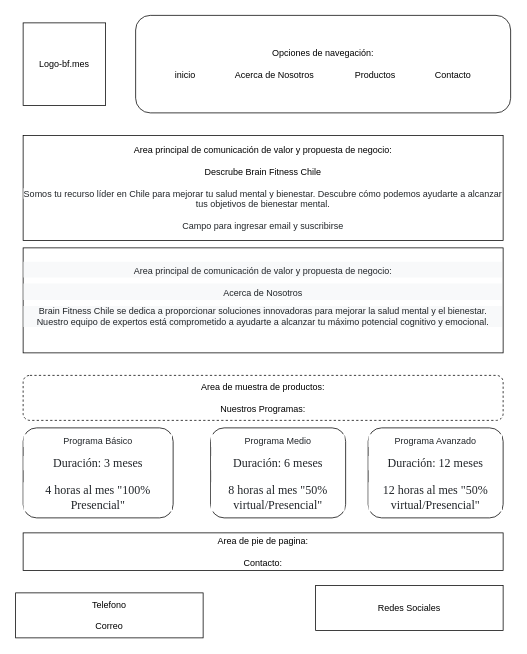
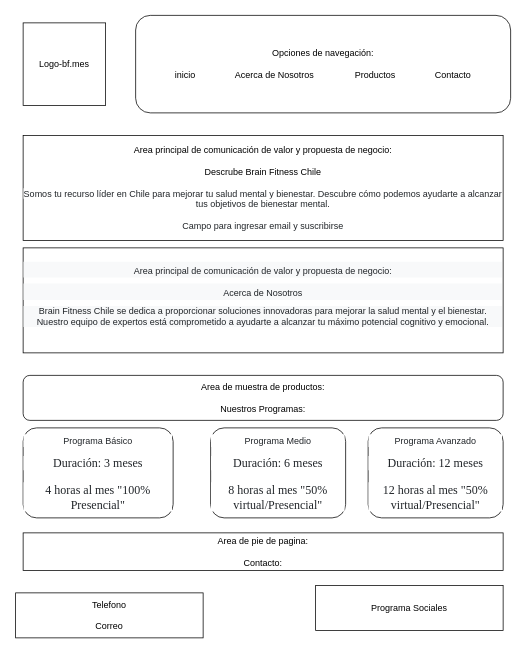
  <mxCell id="0" />
  <mxCell id="1" parent="0" />
  <mxCell id="2" value="Logo-bf.mes" style="whiteSpace=wrap;html=1;aspect=fixed;" parent="1" vertex="1"><mxGeometry x="30" y="30" width="110" height="110" as="geometry" /></mxCell>
  <mxCell id="3" value="Opciones de navegación:&lt;div&gt;&lt;br&gt;&lt;div&gt;inicio&lt;span style=&quot;white-space: pre;&quot;&gt;&#09;&lt;/span&gt;&lt;span style=&quot;white-space: pre;&quot;&gt;&#09;&lt;/span&gt;&lt;span style=&quot;background-color: initial;&quot;&gt;Acerca de Nosotros&lt;span style=&quot;white-space: pre;&quot;&gt;&#09;&lt;/span&gt;&lt;span style=&quot;white-space: pre;&quot;&gt;&#09;&lt;/span&gt;&lt;/span&gt;&lt;span style=&quot;background-color: initial;&quot;&gt;Productos&lt;span style=&quot;white-space: pre;&quot;&gt;&#09;&lt;/span&gt;&lt;span style=&quot;white-space: pre;&quot;&gt;&#09;&lt;/span&gt;&lt;/span&gt;&lt;span style=&quot;background-color: initial;&quot;&gt;Contacto&lt;/span&gt;&lt;/div&gt;&lt;/div&gt;" style="rounded=1;whiteSpace=wrap;html=1;" vertex="1" parent="1"><mxGeometry x="180" y="20" width="500" height="130" as="geometry" /></mxCell>
  <mxCell id="4" style="edgeStyle=orthogonalEdgeStyle;rounded=0;orthogonalLoop=1;jettySize=auto;html=1;exitX=0.5;exitY=1;exitDx=0;exitDy=0;" edge="1" parent="1" source="3" target="3"><mxGeometry relative="1" as="geometry" /></mxCell>
  <mxCell id="5" value="Area principal de comunicación de valor y propuesta de negocio:&lt;div&gt;&lt;br&gt;&lt;/div&gt;&lt;div&gt;Descrube Brain Fitness Chile&lt;/div&gt;&lt;div&gt;&lt;br&gt;&lt;/div&gt;&lt;div&gt;&lt;span style=&quot;color: rgb(33, 37, 41); background-color: rgb(255, 255, 255);&quot;&gt;&lt;font style=&quot;font-size: 12px;&quot; face=&quot;Helvetica&quot;&gt;Somos tu recurso líder en Chile para mejorar tu salud mental y bienestar. Descubre cómo podemos ayudarte a alcanzar tus objetivos de bienestar mental.&lt;/font&gt;&lt;/span&gt;&lt;br&gt;&lt;/div&gt;&lt;div&gt;&lt;span style=&quot;color: rgb(33, 37, 41); background-color: rgb(255, 255, 255);&quot;&gt;&lt;font style=&quot;font-size: 12px;&quot; face=&quot;Helvetica&quot;&gt;&lt;br&gt;&lt;/font&gt;&lt;/span&gt;&lt;/div&gt;&lt;div&gt;&lt;span style=&quot;color: rgb(33, 37, 41); background-color: rgb(255, 255, 255);&quot;&gt;&lt;font style=&quot;font-size: 12px;&quot; face=&quot;Helvetica&quot;&gt;Campo para ingresar email y suscribirse&lt;/font&gt;&lt;/span&gt;&lt;/div&gt;" style="rounded=0;whiteSpace=wrap;html=1;" vertex="1" parent="1"><mxGeometry x="30" y="180" width="640" height="140" as="geometry" /></mxCell>
  <mxCell id="6" value="&lt;h2 style=&quot;box-sizing: border-box; margin-top: 0px; margin-bottom: 0.5rem; font-weight: 500; line-height: 1.2; color: rgb(33, 37, 41); background-color: rgb(248, 249, 250);&quot; class=&quot;text-center&quot;&gt;&lt;font style=&quot;font-size: 12px;&quot;&gt;Area principal de comunicación de valor y propuesta de negocio:&lt;/font&gt;&lt;/h2&gt;&lt;h2 style=&quot;box-sizing: border-box; margin-top: 0px; margin-bottom: 0.5rem; font-weight: 500; line-height: 1.2; color: rgb(33, 37, 41); background-color: rgb(248, 249, 250);&quot; class=&quot;text-center&quot;&gt;&lt;font style=&quot;font-size: 12px;&quot;&gt;Acerca de Nosotros&lt;/font&gt;&lt;/h2&gt;&lt;p style=&quot;box-sizing: border-box; margin-top: 0px; margin-bottom: 1rem; color: rgb(33, 37, 41); background-color: rgb(248, 249, 250);&quot;&gt;&lt;font style=&quot;font-size: 12px;&quot;&gt;Brain Fitness Chile se dedica a proporcionar soluciones innovadoras para mejorar la salud mental y el bienestar. Nuestro equipo de expertos está comprometido a ayudarte a alcanzar tu máximo potencial cognitivo y emocional.&lt;/font&gt;&lt;/p&gt;" style="rounded=0;whiteSpace=wrap;html=1;align=center;" vertex="1" parent="1"><mxGeometry x="30" y="330" width="640" height="140" as="geometry" /></mxCell>
  <mxCell id="7" value="&lt;h3 style=&quot;box-sizing: border-box; margin-top: 0px; margin-bottom: 0.75rem; font-weight: 500; line-height: 1.2; color: rgb(33, 37, 41); background-color: rgb(255, 255, 255);&quot; class=&quot;card-title&quot;&gt;&lt;font face=&quot;Helvetica&quot; style=&quot;font-size: 12px;&quot;&gt;Programa Básico&lt;/font&gt;&lt;/h3&gt;&lt;p style=&quot;box-sizing: border-box; margin-top: 0px; margin-bottom: 1rem; color: rgb(33, 37, 41); background-color: rgb(255, 255, 255);&quot; class=&quot;card-text&quot;&gt;&lt;font face=&quot;E2wlKxi7Jj3HcnsVgRH9&quot; size=&quot;3&quot;&gt;Duración: 3 meses&lt;/font&gt;&lt;/p&gt;&lt;p style=&quot;box-sizing: border-box; margin-top: 0px; margin-bottom: 0px; color: rgb(33, 37, 41); background-color: rgb(255, 255, 255);&quot; class=&quot;card-text&quot;&gt;&lt;font face=&quot;E2wlKxi7Jj3HcnsVgRH9&quot; style=&quot;&quot; size=&quot;3&quot;&gt;4 horas al mes &quot;100% Presencial&quot;&lt;/font&gt;&lt;/p&gt;" style="rounded=1;whiteSpace=wrap;html=1;align=center;" vertex="1" parent="1"><mxGeometry x="30" y="570" width="200" height="120" as="geometry" /></mxCell>
  <mxCell id="8" value="&lt;h3 style=&quot;box-sizing: border-box; margin-top: 0px; margin-bottom: 0.75rem; font-weight: 500; line-height: 1.2; color: rgb(33, 37, 41); background-color: rgb(255, 255, 255);&quot; class=&quot;card-title&quot;&gt;&lt;font face=&quot;Helvetica&quot; style=&quot;font-size: 12px;&quot;&gt;Programa Medio&lt;/font&gt;&lt;/h3&gt;&lt;p style=&quot;box-sizing: border-box; margin-top: 0px; margin-bottom: 1rem; color: rgb(33, 37, 41); background-color: rgb(255, 255, 255);&quot; class=&quot;card-text&quot;&gt;&lt;font face=&quot;TS-EVK9Qb8AqfSO1WjKE&quot; size=&quot;3&quot;&gt;Duración: 6 meses&lt;/font&gt;&lt;/p&gt;&lt;p style=&quot;box-sizing: border-box; margin-top: 0px; margin-bottom: 0px; color: rgb(33, 37, 41); background-color: rgb(255, 255, 255);&quot; class=&quot;card-text&quot;&gt;&lt;font face=&quot;TS-EVK9Qb8AqfSO1WjKE&quot; style=&quot;&quot; size=&quot;3&quot;&gt;8 horas al mes &quot;50% virtual/Presencial&quot;&lt;/font&gt;&lt;/p&gt;" style="rounded=1;whiteSpace=wrap;html=1;align=center;" vertex="1" parent="1"><mxGeometry x="280" y="570" width="180" height="120" as="geometry" /></mxCell>
  <mxCell id="9" value="&lt;h3 style=&quot;box-sizing: border-box; margin-top: 0px; margin-bottom: 0.75rem; font-weight: 500; line-height: 1.2; color: rgb(33, 37, 41); background-color: rgb(255, 255, 255);&quot; class=&quot;card-title&quot;&gt;&lt;font style=&quot;font-size: 12px;&quot; face=&quot;Helvetica&quot;&gt;Programa Avanzado&lt;/font&gt;&lt;/h3&gt;&lt;p style=&quot;box-sizing: border-box; margin-top: 0px; margin-bottom: 1rem; color: rgb(33, 37, 41); background-color: rgb(255, 255, 255);&quot; class=&quot;card-text&quot;&gt;&lt;font size=&quot;3&quot; face=&quot;x3Ze08XFA25U2AFc7jCl&quot;&gt;Duración: 12 meses&lt;/font&gt;&lt;/p&gt;&lt;p style=&quot;box-sizing: border-box; margin-top: 0px; margin-bottom: 0px; color: rgb(33, 37, 41); background-color: rgb(255, 255, 255);&quot; class=&quot;card-text&quot;&gt;&lt;font size=&quot;3&quot; style=&quot;&quot; face=&quot;x3Ze08XFA25U2AFc7jCl&quot;&gt;12 horas al mes &quot;50% virtual/Presencial&quot;&lt;/font&gt;&lt;/p&gt;" style="rounded=1;whiteSpace=wrap;html=1;align=center;" vertex="1" parent="1"><mxGeometry x="490" y="570" width="180" height="120" as="geometry" /></mxCell>
- <mxCell id="10" value="Area de muestra de productos:&lt;div&gt;&lt;br&gt;&lt;/div&gt;&lt;div&gt;Nuestros Programas:&lt;/div&gt;" style="rounded=1;whiteSpace=wrap;html=1;dashed=1;" vertex="1" parent="1"><mxGeometry x="30" y="500" width="640" height="60" as="geometry" /></mxCell>
+ <mxCell id="10" value="Area de muestra de productos:&lt;div&gt;&lt;br&gt;&lt;/div&gt;&lt;div&gt;Nuestros Programas:&lt;/div&gt;" style="rounded=1;whiteSpace=wrap;html=1;" vertex="1" parent="1"><mxGeometry x="30" y="500" width="640" height="60" as="geometry" /></mxCell>
  <mxCell id="11" value="Area de pie de pagina:&lt;div&gt;&lt;br&gt;&lt;/div&gt;&lt;div&gt;Contacto:&lt;/div&gt;" style="rounded=0;whiteSpace=wrap;html=1;" vertex="1" parent="1"><mxGeometry x="30" y="710" width="640" height="50" as="geometry" /></mxCell>
  <mxCell id="12" value="Telefono&lt;div&gt;&lt;br&gt;&lt;/div&gt;&lt;div&gt;Correo&lt;/div&gt;" style="rounded=0;whiteSpace=wrap;html=1;" vertex="1" parent="1"><mxGeometry x="20" y="790" width="250" height="60" as="geometry" /></mxCell>
- <mxCell id="13" value="Redes Sociales" style="rounded=0;whiteSpace=wrap;html=1;" vertex="1" parent="1"><mxGeometry x="420" y="780" width="250" height="60" as="geometry" /></mxCell>
+ <mxCell id="13" value="Programa Sociales" style="rounded=0;whiteSpace=wrap;html=1;" vertex="1" parent="1"><mxGeometry x="420" y="780" width="250" height="60" as="geometry" /></mxCell>
